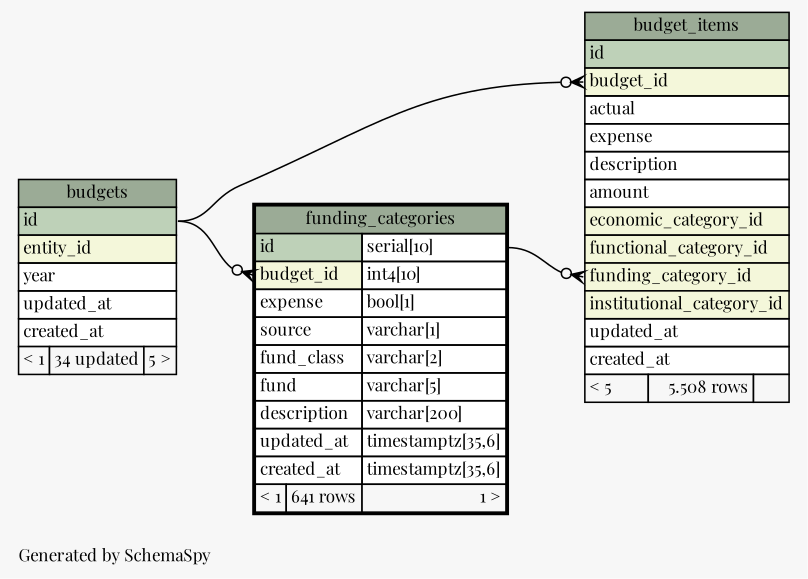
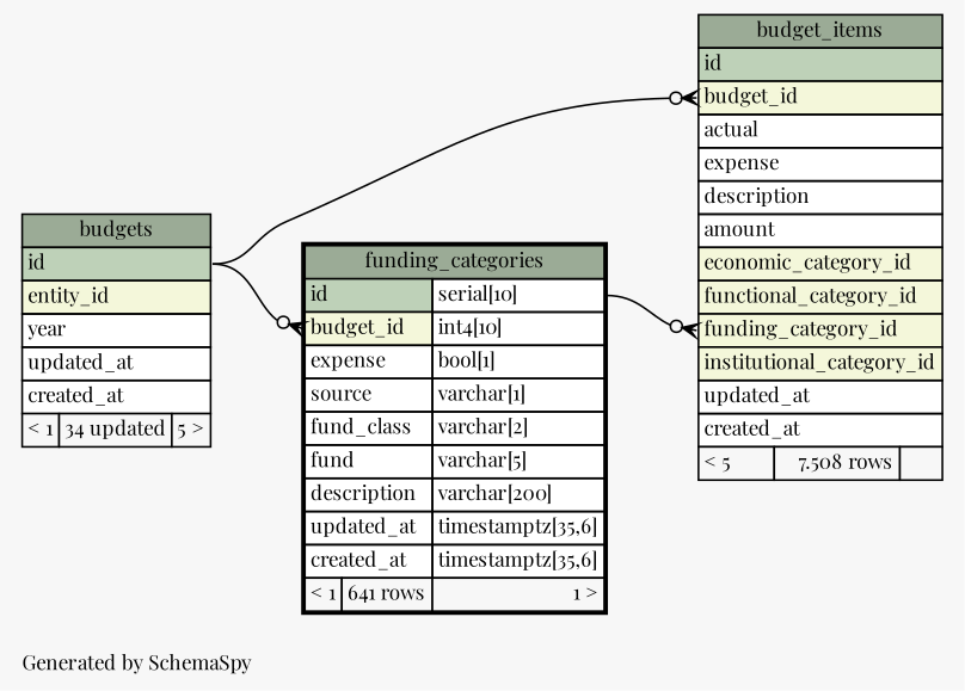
  digraph {
    bgcolor="#f7f7f7"
    fontname="Playfair Display"
    fontsize=11
    label="\nGenerated by SchemaSpy"
    labeljust=l
    nodesep=0.18
    rankdir=RL
    ranksep=0.46
    node [fontname="Playfair Display" fontsize=11 shape=plaintext]
    edge [arrowhead=none arrowsize=0.8 arrowtail=crowodot dir=back fontname="Playfair Display" headport="id:e" tailport="budget_id:w"]
-   n1 [label=<     <TABLE BORDER="0" CELLBORDER="1" CELLSPACING="0" BGCOLOR="#ffffff">       <TR><TD COLSPAN="3" BGCOLOR="#9bab96" ALIGN="CENTER">budget_items</TD></TR>       <TR><TD PORT="id" COLSPAN="3" BGCOLOR="#bed1b8" ALIGN="LEFT">id</TD></TR>       <TR><TD PORT="budget_id" COLSPAN="3" BGCOLOR="#f4f7da" ALIGN="LEFT">budget_id</TD></TR>       <TR><TD PORT="actual" COLSPAN="3" ALIGN="LEFT">actual</TD></TR>       <TR><TD PORT="expense" COLSPAN="3" ALIGN="LEFT">expense</TD></TR>       <TR><TD PORT="description" COLSPAN="3" ALIGN="LEFT">description</TD></TR>       <TR><TD PORT="amount" COLSPAN="3" ALIGN="LEFT">amount</TD></TR>       <TR><TD PORT="economic_category_id" COLSPAN="3" BGCOLOR="#f4f7da" ALIGN="LEFT">economic_category_id</TD></TR>       <TR><TD PORT="functional_category_id" COLSPAN="3" BGCOLOR="#f4f7da" ALIGN="LEFT">functional_category_id</TD></TR>       <TR><TD PORT="funding_category_id" COLSPAN="3" BGCOLOR="#f4f7da" ALIGN="LEFT">funding_category_id</TD></TR>       <TR><TD PORT="institutional_category_id" COLSPAN="3" BGCOLOR="#f4f7da" ALIGN="LEFT">institutional_category_id</TD></TR>       <TR><TD PORT="updated_at" COLSPAN="3" ALIGN="LEFT">updated_at</TD></TR>       <TR><TD PORT="created_at" COLSPAN="3" ALIGN="LEFT">created_at</TD></TR>       <TR><TD ALIGN="LEFT" BGCOLOR="#f7f7f7">&lt; 5</TD><TD ALIGN="RIGHT" BGCOLOR="#f7f7f7">5.508 rows</TD><TD ALIGN="RIGHT" BGCOLOR="#f7f7f7">  </TD></TR>     </TABLE>>]
+   n1 [label=<     <TABLE BORDER="0" CELLBORDER="1" CELLSPACING="0" BGCOLOR="#ffffff">       <TR><TD COLSPAN="3" BGCOLOR="#9bab96" ALIGN="CENTER">budget_items</TD></TR>       <TR><TD PORT="id" COLSPAN="3" BGCOLOR="#bed1b8" ALIGN="LEFT">id</TD></TR>       <TR><TD PORT="budget_id" COLSPAN="3" BGCOLOR="#f4f7da" ALIGN="LEFT">budget_id</TD></TR>       <TR><TD PORT="actual" COLSPAN="3" ALIGN="LEFT">actual</TD></TR>       <TR><TD PORT="expense" COLSPAN="3" ALIGN="LEFT">expense</TD></TR>       <TR><TD PORT="description" COLSPAN="3" ALIGN="LEFT">description</TD></TR>       <TR><TD PORT="amount" COLSPAN="3" ALIGN="LEFT">amount</TD></TR>       <TR><TD PORT="economic_category_id" COLSPAN="3" BGCOLOR="#f4f7da" ALIGN="LEFT">economic_category_id</TD></TR>       <TR><TD PORT="functional_category_id" COLSPAN="3" BGCOLOR="#f4f7da" ALIGN="LEFT">functional_category_id</TD></TR>       <TR><TD PORT="funding_category_id" COLSPAN="3" BGCOLOR="#f4f7da" ALIGN="LEFT">funding_category_id</TD></TR>       <TR><TD PORT="institutional_category_id" COLSPAN="3" BGCOLOR="#f4f7da" ALIGN="LEFT">institutional_category_id</TD></TR>       <TR><TD PORT="updated_at" COLSPAN="3" ALIGN="LEFT">updated_at</TD></TR>       <TR><TD PORT="created_at" COLSPAN="3" ALIGN="LEFT">created_at</TD></TR>       <TR><TD ALIGN="LEFT" BGCOLOR="#f7f7f7">&lt; 5</TD><TD ALIGN="RIGHT" BGCOLOR="#f7f7f7">7.508 rows</TD><TD ALIGN="RIGHT" BGCOLOR="#f7f7f7">  </TD></TR>     </TABLE>>]
    n2 [label=<     <TABLE BORDER="0" CELLBORDER="1" CELLSPACING="0" BGCOLOR="#ffffff">       <TR><TD COLSPAN="3" BGCOLOR="#9bab96" ALIGN="CENTER">budgets</TD></TR>       <TR><TD PORT="id" COLSPAN="3" BGCOLOR="#bed1b8" ALIGN="LEFT">id</TD></TR>       <TR><TD PORT="entity_id" COLSPAN="3" BGCOLOR="#f4f7da" ALIGN="LEFT">entity_id</TD></TR>       <TR><TD PORT="year" COLSPAN="3" ALIGN="LEFT">year</TD></TR>       <TR><TD PORT="updated_at" COLSPAN="3" ALIGN="LEFT">updated_at</TD></TR>       <TR><TD PORT="created_at" COLSPAN="3" ALIGN="LEFT">created_at</TD></TR>       <TR><TD ALIGN="LEFT" BGCOLOR="#f7f7f7">&lt; 1</TD><TD ALIGN="RIGHT" BGCOLOR="#f7f7f7">34 updated</TD><TD ALIGN="RIGHT" BGCOLOR="#f7f7f7">5 &gt;</TD></TR>     </TABLE>>]
    n3 [label=<     <TABLE BORDER="2" CELLBORDER="1" CELLSPACING="0" BGCOLOR="#ffffff">       <TR><TD COLSPAN="3" BGCOLOR="#9bab96" ALIGN="CENTER">funding_categories</TD></TR>       <TR><TD PORT="id" COLSPAN="2" BGCOLOR="#bed1b8" ALIGN="LEFT">id</TD><TD PORT="id.type" ALIGN="LEFT">serial[10]</TD></TR>       <TR><TD PORT="budget_id" COLSPAN="2" BGCOLOR="#f4f7da" ALIGN="LEFT">budget_id</TD><TD PORT="budget_id.type" ALIGN="LEFT">int4[10]</TD></TR>       <TR><TD PORT="expense" COLSPAN="2" ALIGN="LEFT">expense</TD><TD PORT="expense.type" ALIGN="LEFT">bool[1]</TD></TR>       <TR><TD PORT="source" COLSPAN="2" ALIGN="LEFT">source</TD><TD PORT="source.type" ALIGN="LEFT">varchar[1]</TD></TR>       <TR><TD PORT="fund_class" COLSPAN="2" ALIGN="LEFT">fund_class</TD><TD PORT="fund_class.type" ALIGN="LEFT">varchar[2]</TD></TR>       <TR><TD PORT="fund" COLSPAN="2" ALIGN="LEFT">fund</TD><TD PORT="fund.type" ALIGN="LEFT">varchar[5]</TD></TR>       <TR><TD PORT="description" COLSPAN="2" ALIGN="LEFT">description</TD><TD PORT="description.type" ALIGN="LEFT">varchar[200]</TD></TR>       <TR><TD PORT="updated_at" COLSPAN="2" ALIGN="LEFT">updated_at</TD><TD PORT="updated_at.type" ALIGN="LEFT">timestamptz[35,6]</TD></TR>       <TR><TD PORT="created_at" COLSPAN="2" ALIGN="LEFT">created_at</TD><TD PORT="created_at.type" ALIGN="LEFT">timestamptz[35,6]</TD></TR>       <TR><TD ALIGN="LEFT" BGCOLOR="#f7f7f7">&lt; 1</TD><TD ALIGN="RIGHT" BGCOLOR="#f7f7f7">641 rows</TD><TD ALIGN="RIGHT" BGCOLOR="#f7f7f7">1 &gt;</TD></TR>     </TABLE>>]
    n1 -> n2
    n1 -> n3 [headport="id.type:e" tailport="funding_category_id:w"]
    n3 -> n2
  }
